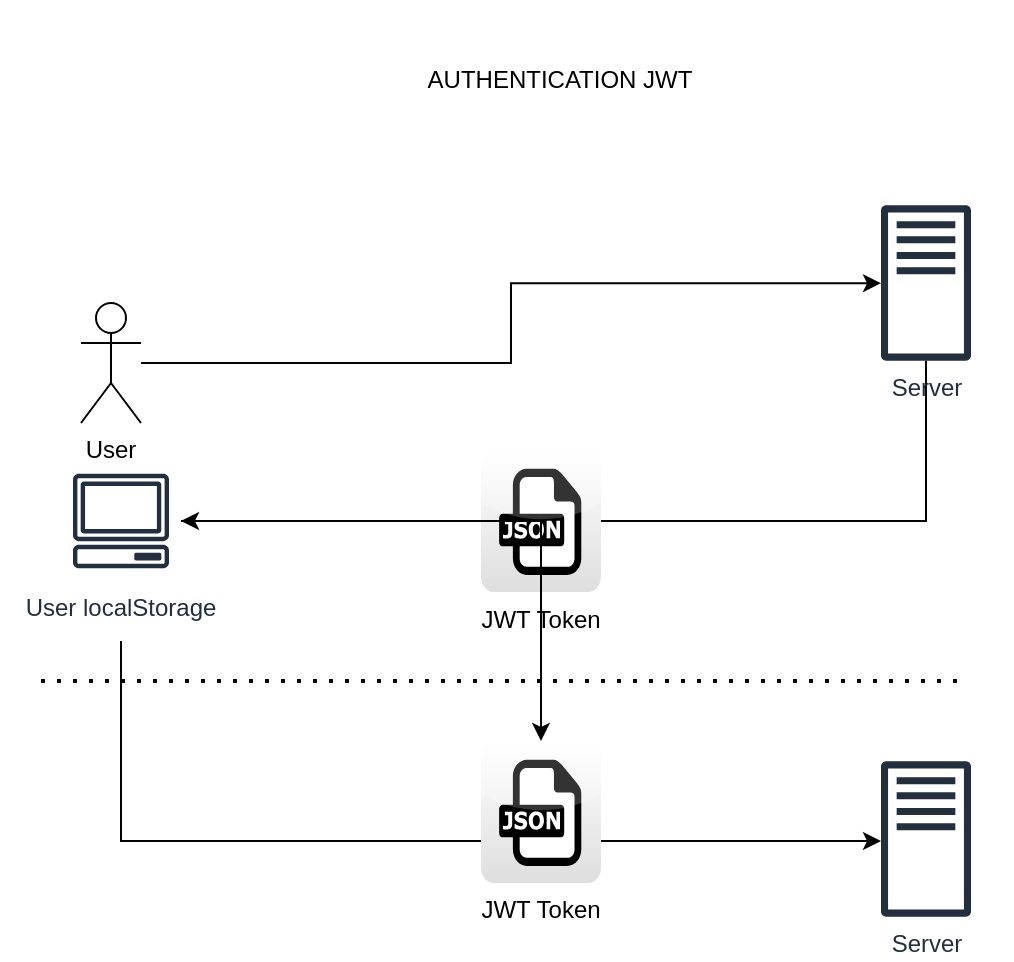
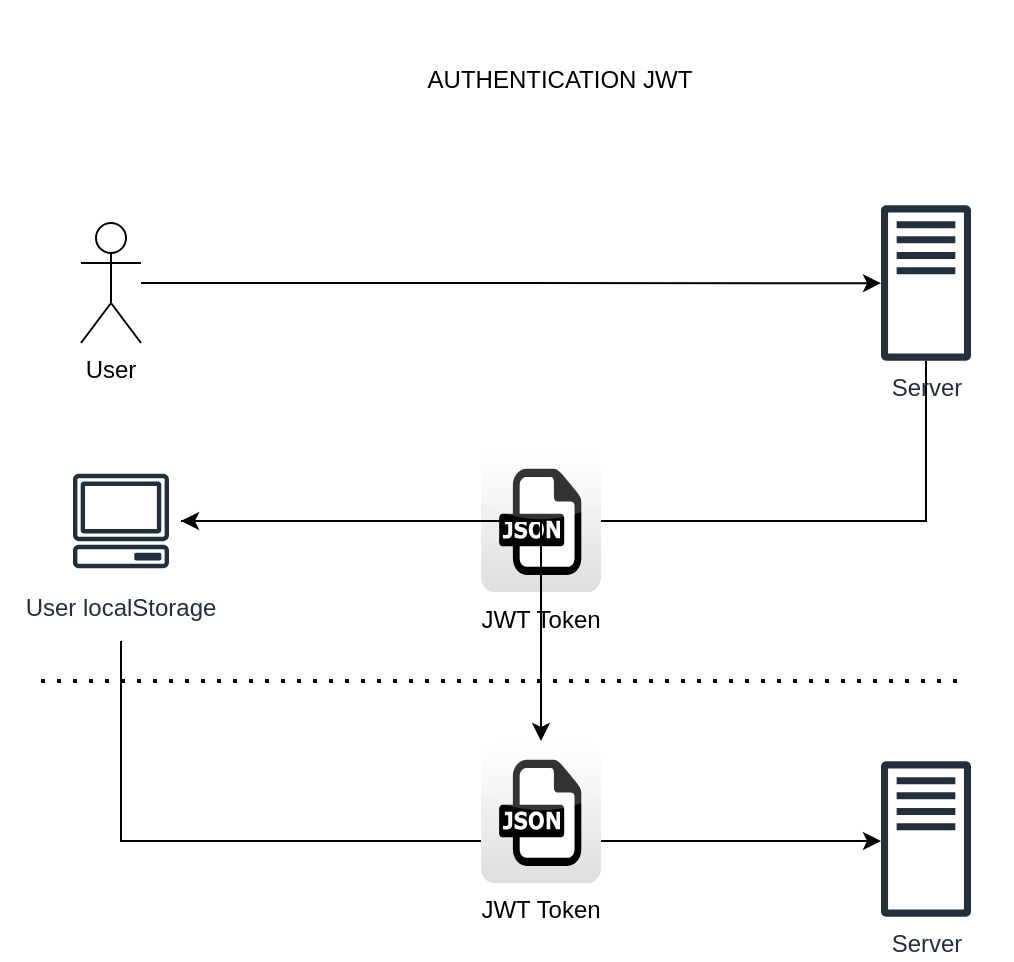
  <mxCell id="0" />
  <mxCell id="1" parent="0" />
  <mxCell id="2" style="edgeStyle=orthogonalEdgeStyle;rounded=0;orthogonalLoop=1;jettySize=auto;html=1;" edge="1" parent="1" source="3" target="6"><mxGeometry relative="1" as="geometry" /></mxCell>
- <mxCell id="3" value="User" style="shape=umlActor;verticalLabelPosition=bottom;verticalAlign=top;html=1;outlineConnect=0;" vertex="1" parent="1"><mxGeometry x="40" y="151" width="30" height="60" as="geometry" /></mxCell>
+ <mxCell id="3" value="User" style="shape=umlActor;verticalLabelPosition=bottom;verticalAlign=top;html=1;outlineConnect=0;" vertex="1" parent="1"><mxGeometry x="40" y="111" width="30" height="60" as="geometry" /></mxCell>
  <mxCell id="4" value="AUTHENTICATION JWT" style="text;html=1;align=center;verticalAlign=middle;whiteSpace=wrap;rounded=0;" vertex="1" parent="1"><mxGeometry x="160" y="20" width="240" height="40" as="geometry" /></mxCell>
  <mxCell id="5" style="edgeStyle=orthogonalEdgeStyle;rounded=0;orthogonalLoop=1;jettySize=auto;html=1;" edge="1" parent="1" source="6" target="12"><mxGeometry relative="1" as="geometry"><Array as="points"><mxPoint x="463" y="260" /></Array></mxGeometry></mxCell>
  <mxCell id="6" value="Server" style="sketch=0;outlineConnect=0;fontColor=#232F3E;gradientColor=none;fillColor=#232F3D;strokeColor=none;dashed=0;verticalLabelPosition=bottom;verticalAlign=top;align=center;html=1;fontSize=12;fontStyle=0;aspect=fixed;pointerEvents=1;shape=mxgraph.aws4.traditional_server;" vertex="1" parent="1"><mxGeometry x="440" y="102" width="45" height="78" as="geometry" /></mxCell>
  <mxCell id="7" style="edgeStyle=orthogonalEdgeStyle;rounded=0;orthogonalLoop=1;jettySize=auto;html=1;" edge="1" parent="1" target="9"><mxGeometry relative="1" as="geometry"><mxPoint x="60" y="320" as="sourcePoint" /><Array as="points"><mxPoint x="60" y="420" /></Array></mxGeometry></mxCell>
  <mxCell id="8" value="JWT Token" style="dashed=0;outlineConnect=0;html=1;align=center;labelPosition=center;verticalLabelPosition=bottom;verticalAlign=top;shape=mxgraph.webicons.json;gradientColor=#DFDEDE" vertex="1" parent="1"><mxGeometry x="240" y="224.5" width="60" height="71" as="geometry" /></mxCell>
  <mxCell id="9" value="Server" style="sketch=0;outlineConnect=0;fontColor=#232F3E;gradientColor=none;fillColor=#232F3D;strokeColor=none;dashed=0;verticalLabelPosition=bottom;verticalAlign=top;align=center;html=1;fontSize=12;fontStyle=0;aspect=fixed;pointerEvents=1;shape=mxgraph.aws4.traditional_server;" vertex="1" parent="1"><mxGeometry x="440" y="380" width="45" height="78" as="geometry" /></mxCell>
  <mxCell id="10" value="" style="edgeStyle=orthogonalEdgeStyle;rounded=0;orthogonalLoop=1;jettySize=auto;html=1;" edge="1" parent="1" source="12" target="11"><mxGeometry relative="1" as="geometry"><mxPoint x="60" y="290" as="sourcePoint" /><mxPoint x="440" y="420" as="targetPoint" /><Array as="points" /></mxGeometry></mxCell>
  <mxCell id="11" value="JWT Token" style="dashed=0;outlineConnect=0;html=1;align=center;labelPosition=center;verticalLabelPosition=bottom;verticalAlign=top;shape=mxgraph.webicons.json;gradientColor=#DFDEDE" vertex="1" parent="1"><mxGeometry x="240" y="370" width="60" height="71" as="geometry" /></mxCell>
  <mxCell id="12" value="User localStorage" style="sketch=0;outlineConnect=0;fontColor=#232F3E;gradientColor=none;strokeColor=#232F3E;fillColor=#ffffff;dashed=0;verticalLabelPosition=bottom;verticalAlign=top;align=center;html=1;fontSize=12;fontStyle=0;aspect=fixed;shape=mxgraph.aws4.resourceIcon;resIcon=mxgraph.aws4.client;" vertex="1" parent="1"><mxGeometry x="30" y="230" width="60" height="60" as="geometry" /></mxCell>
  <mxCell id="13" value="" style="endArrow=none;dashed=1;html=1;dashPattern=1 3;strokeWidth=2;rounded=0;" edge="1" parent="1"><mxGeometry width="50" height="50" relative="1" as="geometry"><mxPoint x="20" y="340" as="sourcePoint" /><mxPoint x="480" y="340" as="targetPoint" /></mxGeometry></mxCell>
